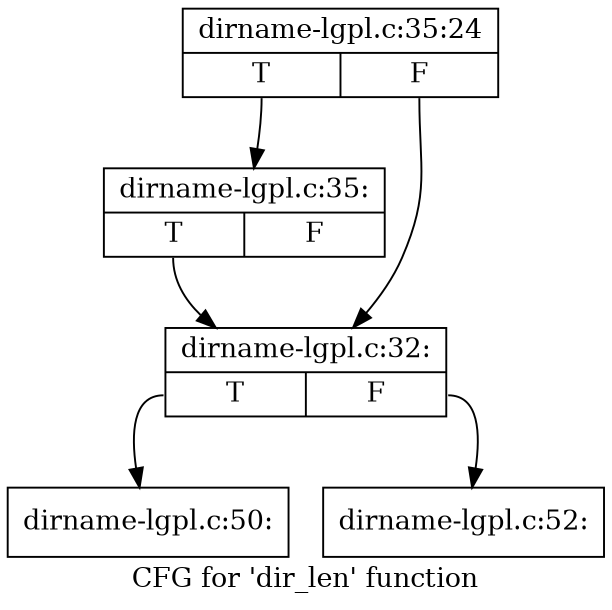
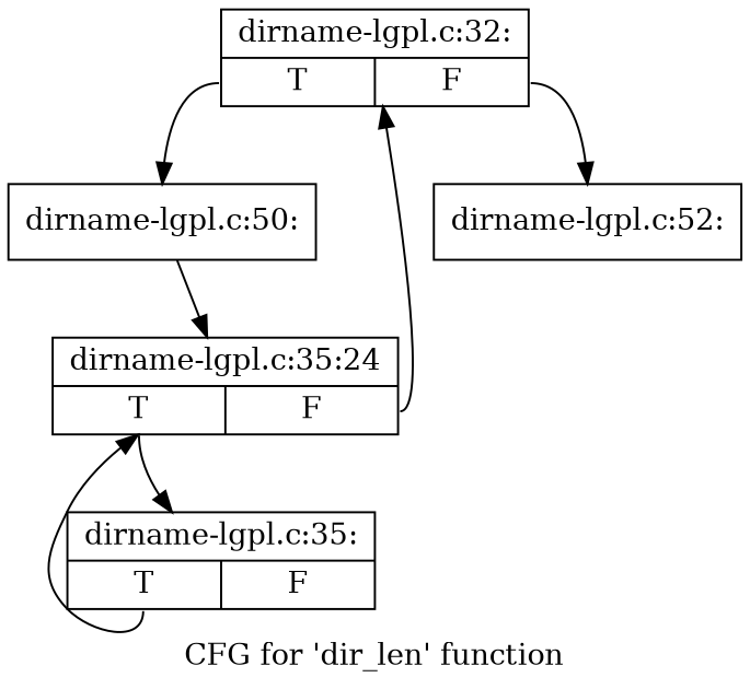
  digraph {
    label="CFG for 'dir_len' function"
    node [shape=record]
    edge [tailport=s0]
    n1 [label="{dirname-lgpl.c:32:|{<s0>T|<s1>F}}"]
    n2 [label="{dirname-lgpl.c:50:}"]
    n3 [label="{dirname-lgpl.c:52:}"]
    n4 [label="{dirname-lgpl.c:35:24|{<s0>T|<s1>F}}"]
    n5 [label="{dirname-lgpl.c:35:|{<s0>T|<s1>F}}"]
    n1 -> n2
    n1 -> n3 [tailport=s1]
+   n2 -> n4
    n4 -> n1 [tailport=s1]
    n4 -> n5
-   n5 -> n1
+   n5 -> n4
  }
